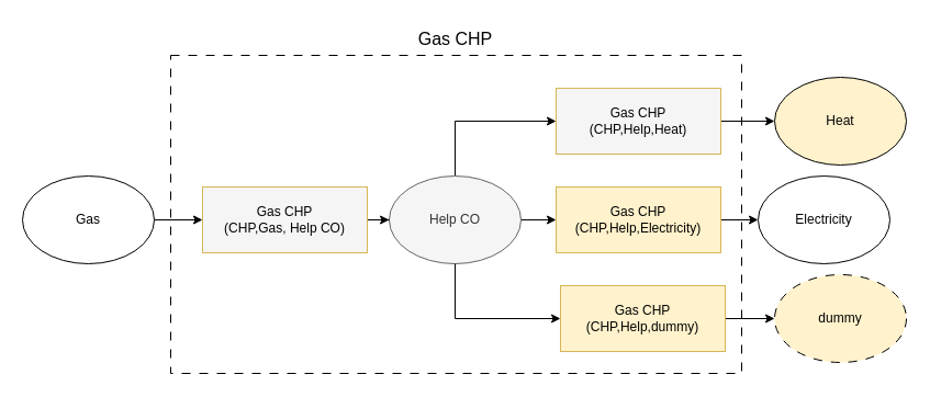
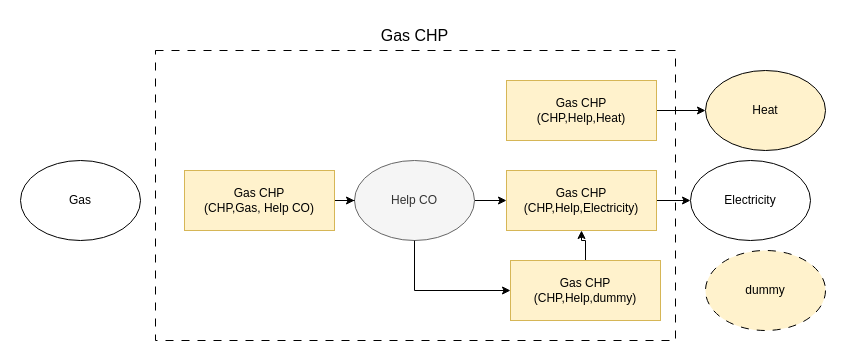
  <mxCell id="0" />
  <mxCell id="1" parent="0" />
  <mxCell id="2" value="" style="rounded=0;whiteSpace=wrap;html=1;fillColor=none;dashed=1;dashPattern=8 8;" parent="1" vertex="1"><mxGeometry x="155" y="50" width="520" height="290" as="geometry" /></mxCell>
  <mxCell id="3" value="" style="edgeStyle=orthogonalEdgeStyle;rounded=0;orthogonalLoop=1;jettySize=auto;html=1;" parent="1" source="4" target="6" edge="1"><mxGeometry relative="1" as="geometry" /></mxCell>
- <mxCell id="4" value="Gas CHP&lt;br style=&quot;border-color: var(--border-color);&quot;&gt;(CHP,Help,Heat)" style="rounded=0;whiteSpace=wrap;html=1;fillColor=#f5f5f5;strokeColor=#d6b656;" parent="1" vertex="1"><mxGeometry x="506" y="80" width="150" height="60" as="geometry" /></mxCell>
+ <mxCell id="4" value="Gas CHP&lt;br style=&quot;border-color: var(--border-color);&quot;&gt;(CHP,Help,Heat)" style="rounded=0;whiteSpace=wrap;html=1;fillColor=#fff2cc;strokeColor=#d6b656;" parent="1" vertex="1"><mxGeometry x="506" y="80" width="150" height="60" as="geometry" /></mxCell>
  <mxCell id="5" value="Gas CHP" style="text;html=1;align=center;verticalAlign=middle;resizable=0;points=[];autosize=1;strokeColor=none;fillColor=none;fontSize=16;" parent="1" vertex="1"><mxGeometry x="369" y="20" width="90" height="30" as="geometry" /></mxCell>
  <mxCell id="6" value="Heat" style="ellipse;whiteSpace=wrap;html=1;fillColor=#fff2cc;strokeColor=#000000;" parent="1" vertex="1"><mxGeometry x="705" y="70" width="120" height="80" as="geometry" /></mxCell>
  <mxCell id="7" value="Electricity" style="ellipse;whiteSpace=wrap;html=1;fillColor=default;strokeColor=#000000;" parent="1" vertex="1"><mxGeometry x="690" y="160" width="120" height="80" as="geometry" /></mxCell>
- <mxCell id="8" value="" style="edgeStyle=orthogonalEdgeStyle;rounded=0;orthogonalLoop=1;jettySize=auto;html=1;entryX=0;entryY=0.5;entryDx=0;entryDy=0;exitX=0.5;exitY=0;exitDx=0;exitDy=0;" parent="1" source="10" target="4" edge="1"><mxGeometry relative="1" as="geometry" /></mxCell>
  <mxCell id="9" value="" style="edgeStyle=orthogonalEdgeStyle;rounded=0;orthogonalLoop=1;jettySize=auto;html=1;entryX=0;entryY=0.5;entryDx=0;entryDy=0;" parent="1" source="10" target="12" edge="1"><mxGeometry relative="1" as="geometry" /></mxCell>
  <mxCell id="10" value="Help CO" style="ellipse;whiteSpace=wrap;html=1;fillColor=#f5f5f5;fontColor=#333333;strokeColor=#666666;" parent="1" vertex="1"><mxGeometry x="354" y="160" width="120" height="80" as="geometry" /></mxCell>
  <mxCell id="11" value="" style="edgeStyle=orthogonalEdgeStyle;rounded=0;orthogonalLoop=1;jettySize=auto;html=1;" parent="1" source="12" target="7" edge="1"><mxGeometry relative="1" as="geometry" /></mxCell>
  <mxCell id="12" value="Gas CHP&lt;br style=&quot;border-color: var(--border-color);&quot;&gt;(CHP,Help,Electricity)" style="rounded=0;whiteSpace=wrap;html=1;fillColor=#fff2cc;strokeColor=#d6b656;" parent="1" vertex="1"><mxGeometry x="506" y="170" width="150" height="60" as="geometry" /></mxCell>
  <mxCell id="13" value="" style="edgeStyle=orthogonalEdgeStyle;rounded=0;orthogonalLoop=1;jettySize=auto;html=1;" parent="1" source="14" target="10" edge="1"><mxGeometry relative="1" as="geometry" /></mxCell>
- <mxCell id="14" value="Gas CHP&lt;br&gt;(CHP,Gas, Help CO)" style="rounded=0;whiteSpace=wrap;html=1;fillColor=#f5f5f5;strokeColor=#d6b656;" parent="1" vertex="1"><mxGeometry x="184" y="170" width="150" height="60" as="geometry" /></mxCell>
- <mxCell id="15" value="" style="edgeStyle=orthogonalEdgeStyle;rounded=0;orthogonalLoop=1;jettySize=auto;html=1;" parent="1" source="16" target="14" edge="1"><mxGeometry relative="1" as="geometry" /></mxCell>
+ <mxCell id="14" value="Gas CHP&lt;br&gt;(CHP,Gas, Help CO)" style="rounded=0;whiteSpace=wrap;html=1;fillColor=#fff2cc;strokeColor=#d6b656;" parent="1" vertex="1"><mxGeometry x="184" y="170" width="150" height="60" as="geometry" /></mxCell>
  <mxCell id="16" value="Gas" style="ellipse;whiteSpace=wrap;html=1;" parent="1" vertex="1"><mxGeometry x="20" y="160" width="120" height="80" as="geometry" /></mxCell>
- <mxCell id="17" value="" style="edgeStyle=orthogonalEdgeStyle;rounded=0;orthogonalLoop=1;jettySize=auto;html=1;" parent="1" source="18" target="20" edge="1"><mxGeometry relative="1" as="geometry" /></mxCell>
+ <mxCell id="17" value="" style="edgeStyle=orthogonalEdgeStyle;rounded=0;orthogonalLoop=1;jettySize=auto;html=1;" parent="1" source="18" target="12" edge="1"><mxGeometry relative="1" as="geometry" /></mxCell>
  <mxCell id="18" value="Gas CHP&lt;br style=&quot;border-color: var(--border-color);&quot;&gt;(CHP,Help,dummy)" style="rounded=0;whiteSpace=wrap;html=1;fillColor=#fff2cc;strokeColor=#d6b656;" parent="1" vertex="1"><mxGeometry x="510" y="260" width="150" height="60" as="geometry" /></mxCell>
  <mxCell id="19" value="" style="edgeStyle=orthogonalEdgeStyle;rounded=0;orthogonalLoop=1;jettySize=auto;html=1;entryX=0;entryY=0.5;entryDx=0;entryDy=0;exitX=0.5;exitY=1;exitDx=0;exitDy=0;" parent="1" source="10" target="18" edge="1"><mxGeometry relative="1" as="geometry" /></mxCell>
  <mxCell id="20" value="dummy" style="ellipse;whiteSpace=wrap;html=1;dashed=1;dashPattern=8 8;fillColor=#fff2cc;" parent="1" vertex="1"><mxGeometry x="705" y="250" width="120" height="80" as="geometry" /></mxCell>
